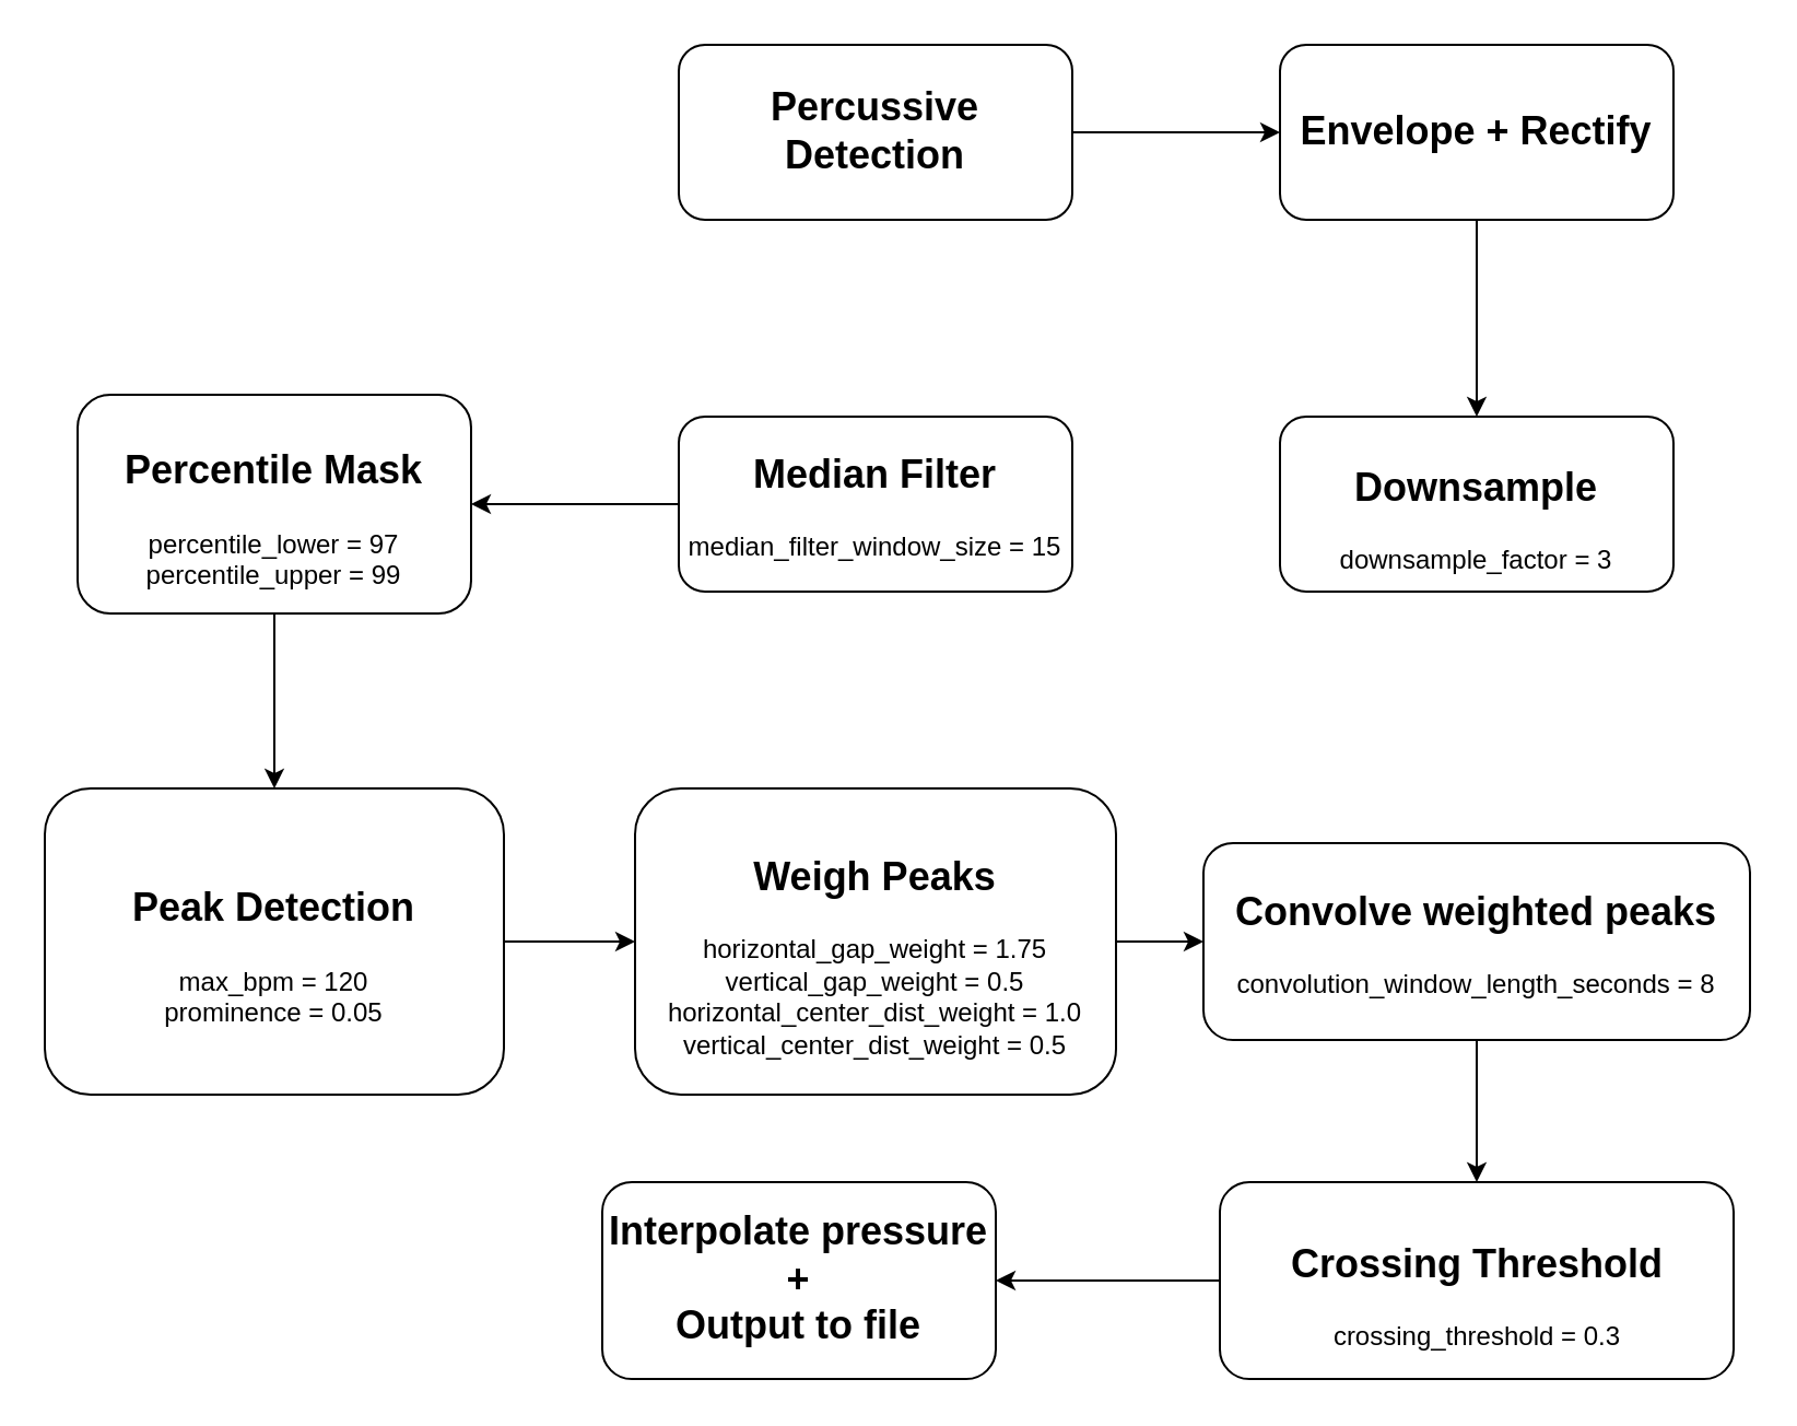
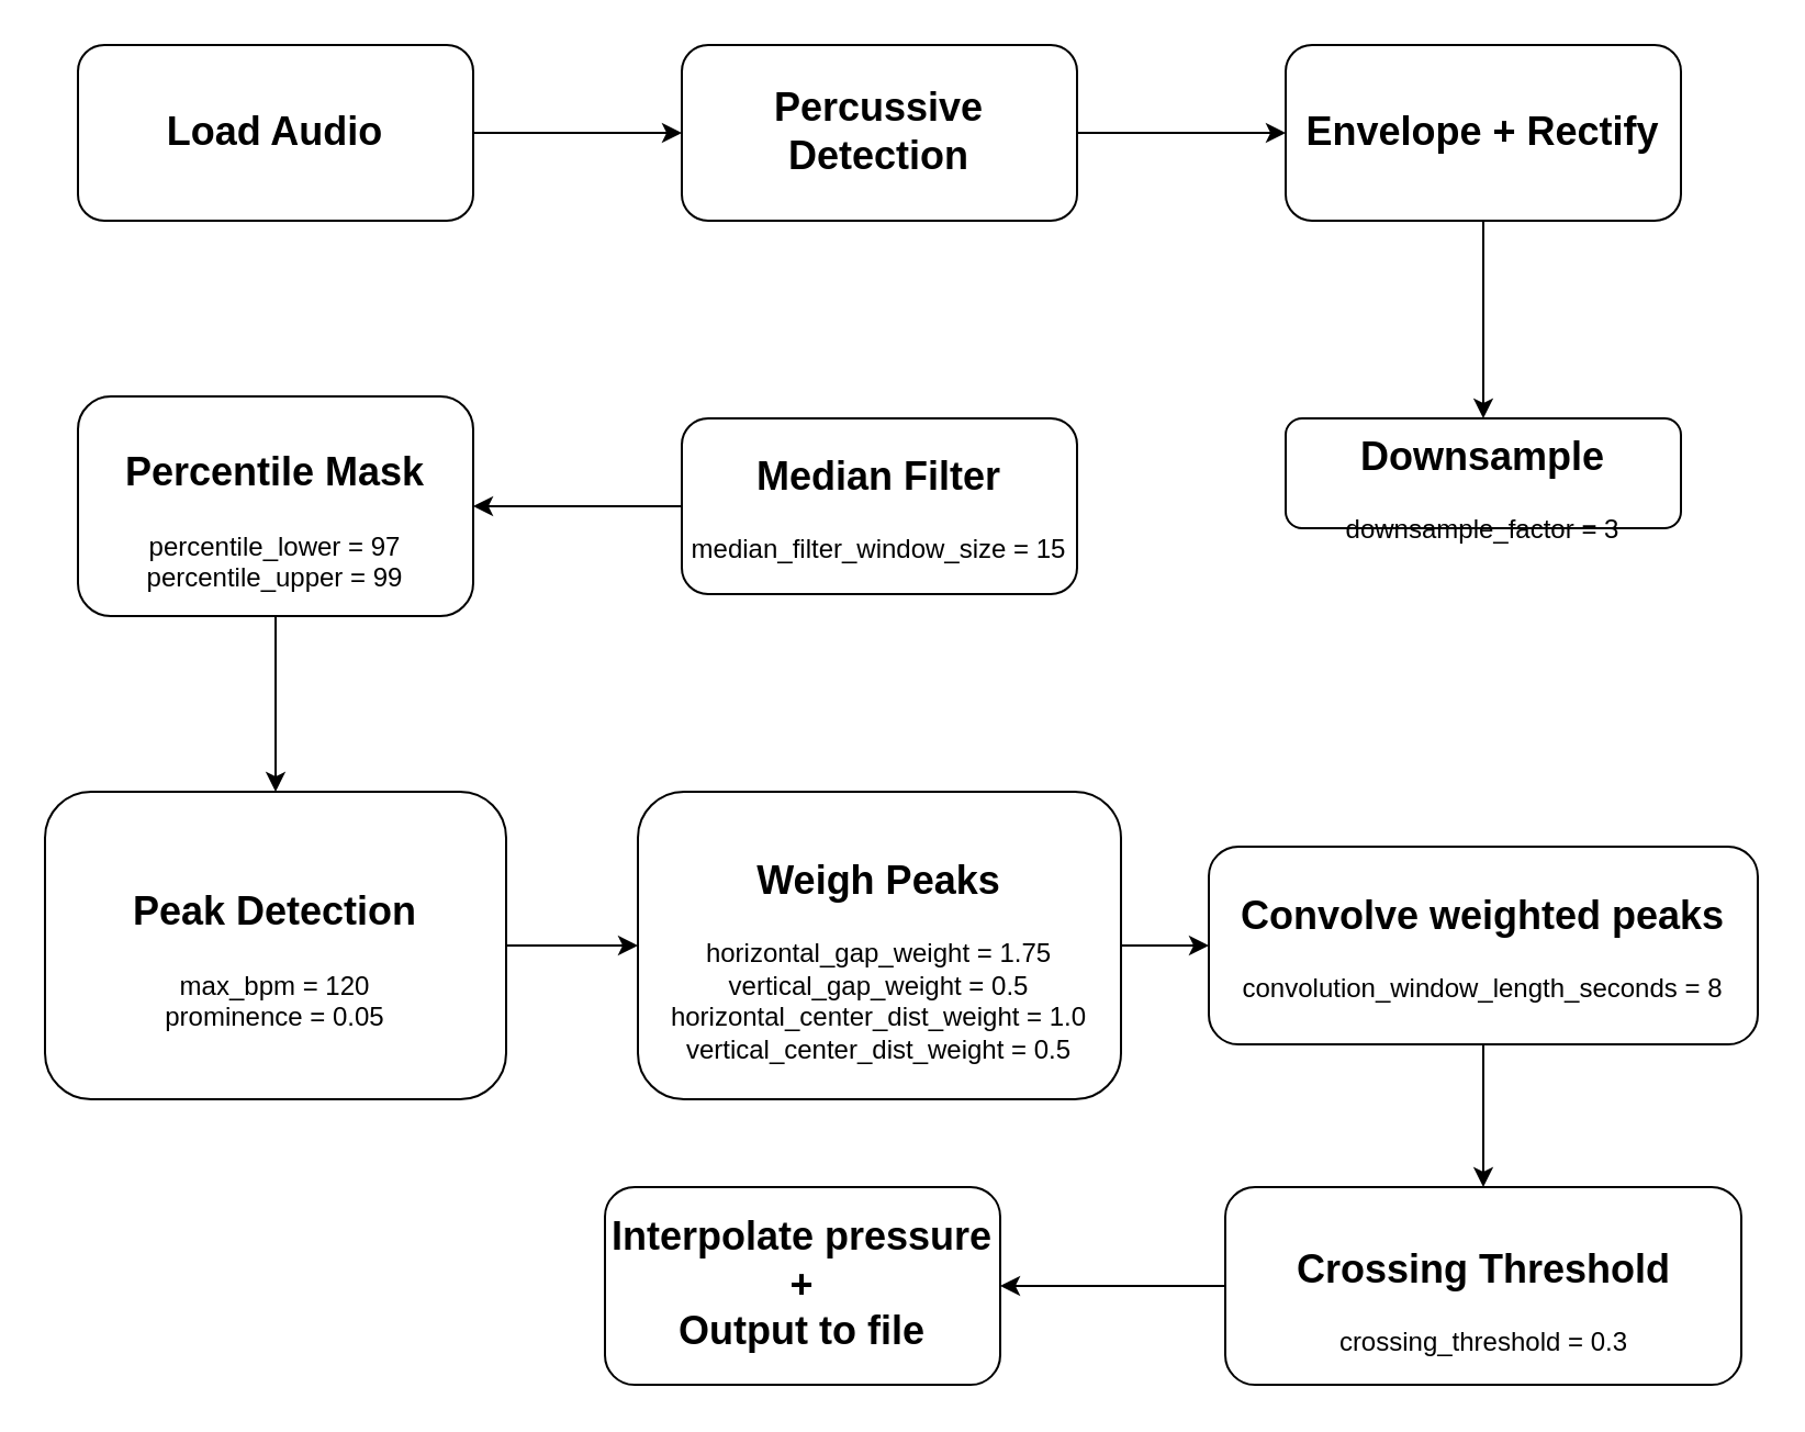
  <mxCell id="0" />
  <mxCell id="1" parent="0" />
+ <mxCell id="2" style="edgeStyle=orthogonalEdgeStyle;rounded=0;orthogonalLoop=1;jettySize=auto;html=1;" edge="1" parent="1" source="3" target="5"><mxGeometry relative="1" as="geometry" /></mxCell>
+ <mxCell id="3" value="&lt;h2&gt;Load Audio&lt;/h2&gt;" style="rounded=1;whiteSpace=wrap;html=1;verticalAlign=middle;" vertex="1" parent="1"><mxGeometry x="35" y="20" width="180" height="80" as="geometry" /></mxCell>
  <mxCell id="4" style="edgeStyle=orthogonalEdgeStyle;rounded=0;orthogonalLoop=1;jettySize=auto;html=1;entryX=0;entryY=0.5;entryDx=0;entryDy=0;" edge="1" parent="1" source="5" target="7"><mxGeometry relative="1" as="geometry" /></mxCell>
  <mxCell id="5" value="&lt;h2&gt;Percussive&lt;br&gt;Detection&lt;/h2&gt;" style="rounded=1;whiteSpace=wrap;html=1;verticalAlign=middle;" vertex="1" parent="1"><mxGeometry x="310" y="20" width="180" height="80" as="geometry" /></mxCell>
  <mxCell id="6" style="edgeStyle=orthogonalEdgeStyle;rounded=0;orthogonalLoop=1;jettySize=auto;html=1;entryX=0.5;entryY=0;entryDx=0;entryDy=0;" edge="1" parent="1" source="7" target="8"><mxGeometry relative="1" as="geometry" /></mxCell>
  <mxCell id="7" value="&lt;h2&gt;Envelope +&amp;nbsp;Rectify&lt;/h2&gt;" style="rounded=1;whiteSpace=wrap;html=1;verticalAlign=middle;" vertex="1" parent="1"><mxGeometry x="585" y="20" width="180" height="80" as="geometry" /></mxCell>
- <mxCell id="8" value="&lt;h2&gt;Downsample&lt;/h2&gt;&lt;div&gt;downsample_factor = 3&lt;/div&gt;" style="rounded=1;whiteSpace=wrap;html=1;verticalAlign=middle;" vertex="1" parent="1"><mxGeometry x="585" y="190" width="180" height="80" as="geometry" /></mxCell>
+ <mxCell id="8" value="&lt;h2&gt;Downsample&lt;/h2&gt;&lt;div&gt;downsample_factor = 3&lt;/div&gt;" style="rounded=1;whiteSpace=wrap;html=1;verticalAlign=middle;" vertex="1" parent="1"><mxGeometry x="585" y="190" width="180" height="50" as="geometry" /></mxCell>
  <mxCell id="9" style="edgeStyle=orthogonalEdgeStyle;rounded=0;orthogonalLoop=1;jettySize=auto;html=1;entryX=1;entryY=0.5;entryDx=0;entryDy=0;" edge="1" parent="1" source="10" target="12"><mxGeometry relative="1" as="geometry" /></mxCell>
  <mxCell id="10" value="&lt;h2&gt;Median Filter&lt;/h2&gt;&lt;p&gt;median_filter_window_size = 15&lt;/p&gt;" style="rounded=1;whiteSpace=wrap;html=1;verticalAlign=middle;" vertex="1" parent="1"><mxGeometry x="310" y="190" width="180" height="80" as="geometry" /></mxCell>
  <mxCell id="11" style="edgeStyle=orthogonalEdgeStyle;rounded=0;orthogonalLoop=1;jettySize=auto;html=1;entryX=0.5;entryY=0;entryDx=0;entryDy=0;" edge="1" parent="1" source="12" target="14"><mxGeometry relative="1" as="geometry" /></mxCell>
  <mxCell id="12" value="&lt;h2&gt;Percentile Mask&lt;/h2&gt;&lt;div&gt;percentile_lower = 97&lt;/div&gt;&lt;div&gt;percentile_upper = 99&lt;/div&gt;" style="rounded=1;whiteSpace=wrap;html=1;verticalAlign=middle;" vertex="1" parent="1"><mxGeometry x="35" y="180" width="180" height="100" as="geometry" /></mxCell>
  <mxCell id="13" style="edgeStyle=orthogonalEdgeStyle;rounded=0;orthogonalLoop=1;jettySize=auto;html=1;entryX=0;entryY=0.5;entryDx=0;entryDy=0;" edge="1" parent="1" source="14" target="16"><mxGeometry relative="1" as="geometry" /></mxCell>
  <mxCell id="14" value="&lt;h2&gt;Peak Detection&lt;/h2&gt;&lt;div&gt;max_bpm = 120&lt;/div&gt;&lt;div&gt;prominence = 0.05&lt;/div&gt;" style="rounded=1;whiteSpace=wrap;html=1;verticalAlign=middle;horizontal=1;" vertex="1" parent="1"><mxGeometry x="20" y="360" width="210" height="140" as="geometry" /></mxCell>
  <mxCell id="15" style="edgeStyle=orthogonalEdgeStyle;rounded=0;orthogonalLoop=1;jettySize=auto;html=1;entryX=0;entryY=0.5;entryDx=0;entryDy=0;" edge="1" parent="1" source="16" target="18"><mxGeometry relative="1" as="geometry" /></mxCell>
  <mxCell id="16" value="&lt;h2&gt;Weigh Peaks&lt;/h2&gt;&lt;div&gt;horizontal_gap_weight = 1.75&lt;/div&gt;&lt;div&gt;vertical_gap_weight = 0.5&lt;/div&gt;&lt;div&gt;horizontal_center_dist_weight = 1.0&lt;/div&gt;&lt;div&gt;vertical_center_dist_weight = 0.5&lt;/div&gt;" style="rounded=1;whiteSpace=wrap;html=1;" vertex="1" parent="1"><mxGeometry x="290" y="360" width="220" height="140" as="geometry" /></mxCell>
  <mxCell id="17" style="edgeStyle=orthogonalEdgeStyle;rounded=0;orthogonalLoop=1;jettySize=auto;html=1;entryX=0.5;entryY=0;entryDx=0;entryDy=0;" edge="1" parent="1" source="18" target="20"><mxGeometry relative="1" as="geometry" /></mxCell>
  <mxCell id="18" value="&lt;h2&gt;Convolve weighted peaks&lt;/h2&gt;&lt;div&gt;convolution_window_length_seconds = 8&lt;/div&gt;" style="rounded=1;whiteSpace=wrap;html=1;verticalAlign=top;" vertex="1" parent="1"><mxGeometry x="550" y="385" width="250" height="90" as="geometry" /></mxCell>
  <mxCell id="19" style="edgeStyle=orthogonalEdgeStyle;rounded=0;orthogonalLoop=1;jettySize=auto;html=1;entryX=1;entryY=0.5;entryDx=0;entryDy=0;" edge="1" parent="1" source="20" target="21"><mxGeometry relative="1" as="geometry" /></mxCell>
  <mxCell id="20" value="&lt;h2&gt;Crossing Threshold&lt;/h2&gt;&lt;div&gt;crossing_threshold = 0.3&lt;/div&gt;" style="rounded=1;whiteSpace=wrap;html=1;" vertex="1" parent="1"><mxGeometry x="557.5" y="540" width="235" height="90" as="geometry" /></mxCell>
  <mxCell id="21" value="&lt;h2&gt;Interpolate pressure&lt;br&gt;+&lt;br&gt;Output to file&lt;/h2&gt;" style="rounded=1;whiteSpace=wrap;html=1;" vertex="1" parent="1"><mxGeometry x="275" y="540" width="180" height="90" as="geometry" /></mxCell>
